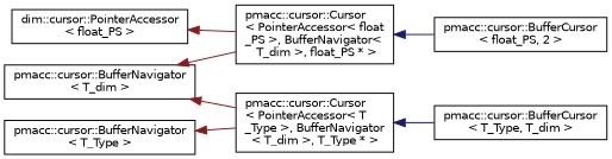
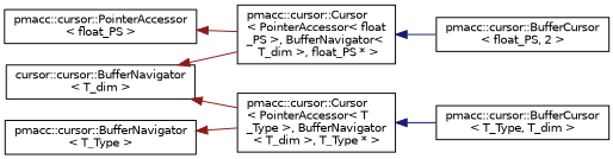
  digraph {
    rankdir=LR
    node [color=black fillcolor=white fontname=Helvetica fontsize=10 shape=record style=filled]
    edge [color=firebrick4 dir=back fontname=Helvetica fontsize=10 labelfontname=Helvetica labelfontsize=10 style=solid]
-   n1 [height=0.2 label="pmacc::cursor::BufferNavigator\l\< T_dim \>" width=0.4]
+   n1 [height=0.2 label="cursor::cursor::BufferNavigator\l\< T_dim \>" width=0.4]
    n2 [height=0.2 label="pmacc::cursor::Cursor\l\< PointerAccessor\< float\l_PS \>, BufferNavigator\<\l T_dim \>, float_PS * \>" width=0.4]
    n3 [height=0.2 label="pmacc::cursor::Cursor\l\< PointerAccessor\< T\l_Type \>, BufferNavigator\l\< T_dim \>, T_Type * \>" width=0.4]
    n4 [height=0.2 label="pmacc::cursor::BufferCursor\l\< float_PS, 2 \>" width=0.4]
    n5 [height=0.2 label="pmacc::cursor::BufferCursor\l\< T_Type, T_dim \>" width=0.4]
-   n6 [height=0.2 label="dim::cursor::PointerAccessor\l\< float_PS \>" width=0.4]
+   n6 [height=0.2 label="pmacc::cursor::PointerAccessor\l\< float_PS \>" width=0.4]
    n7 [height=0.2 label="pmacc::cursor::BufferNavigator\l\< T_Type \>" width=0.4]
    n1 -> n2
    n1 -> n3
    n2 -> n4 [color=midnightblue]
    n3 -> n5 [color=midnightblue]
    n6 -> n2
    n7 -> n3
  }
